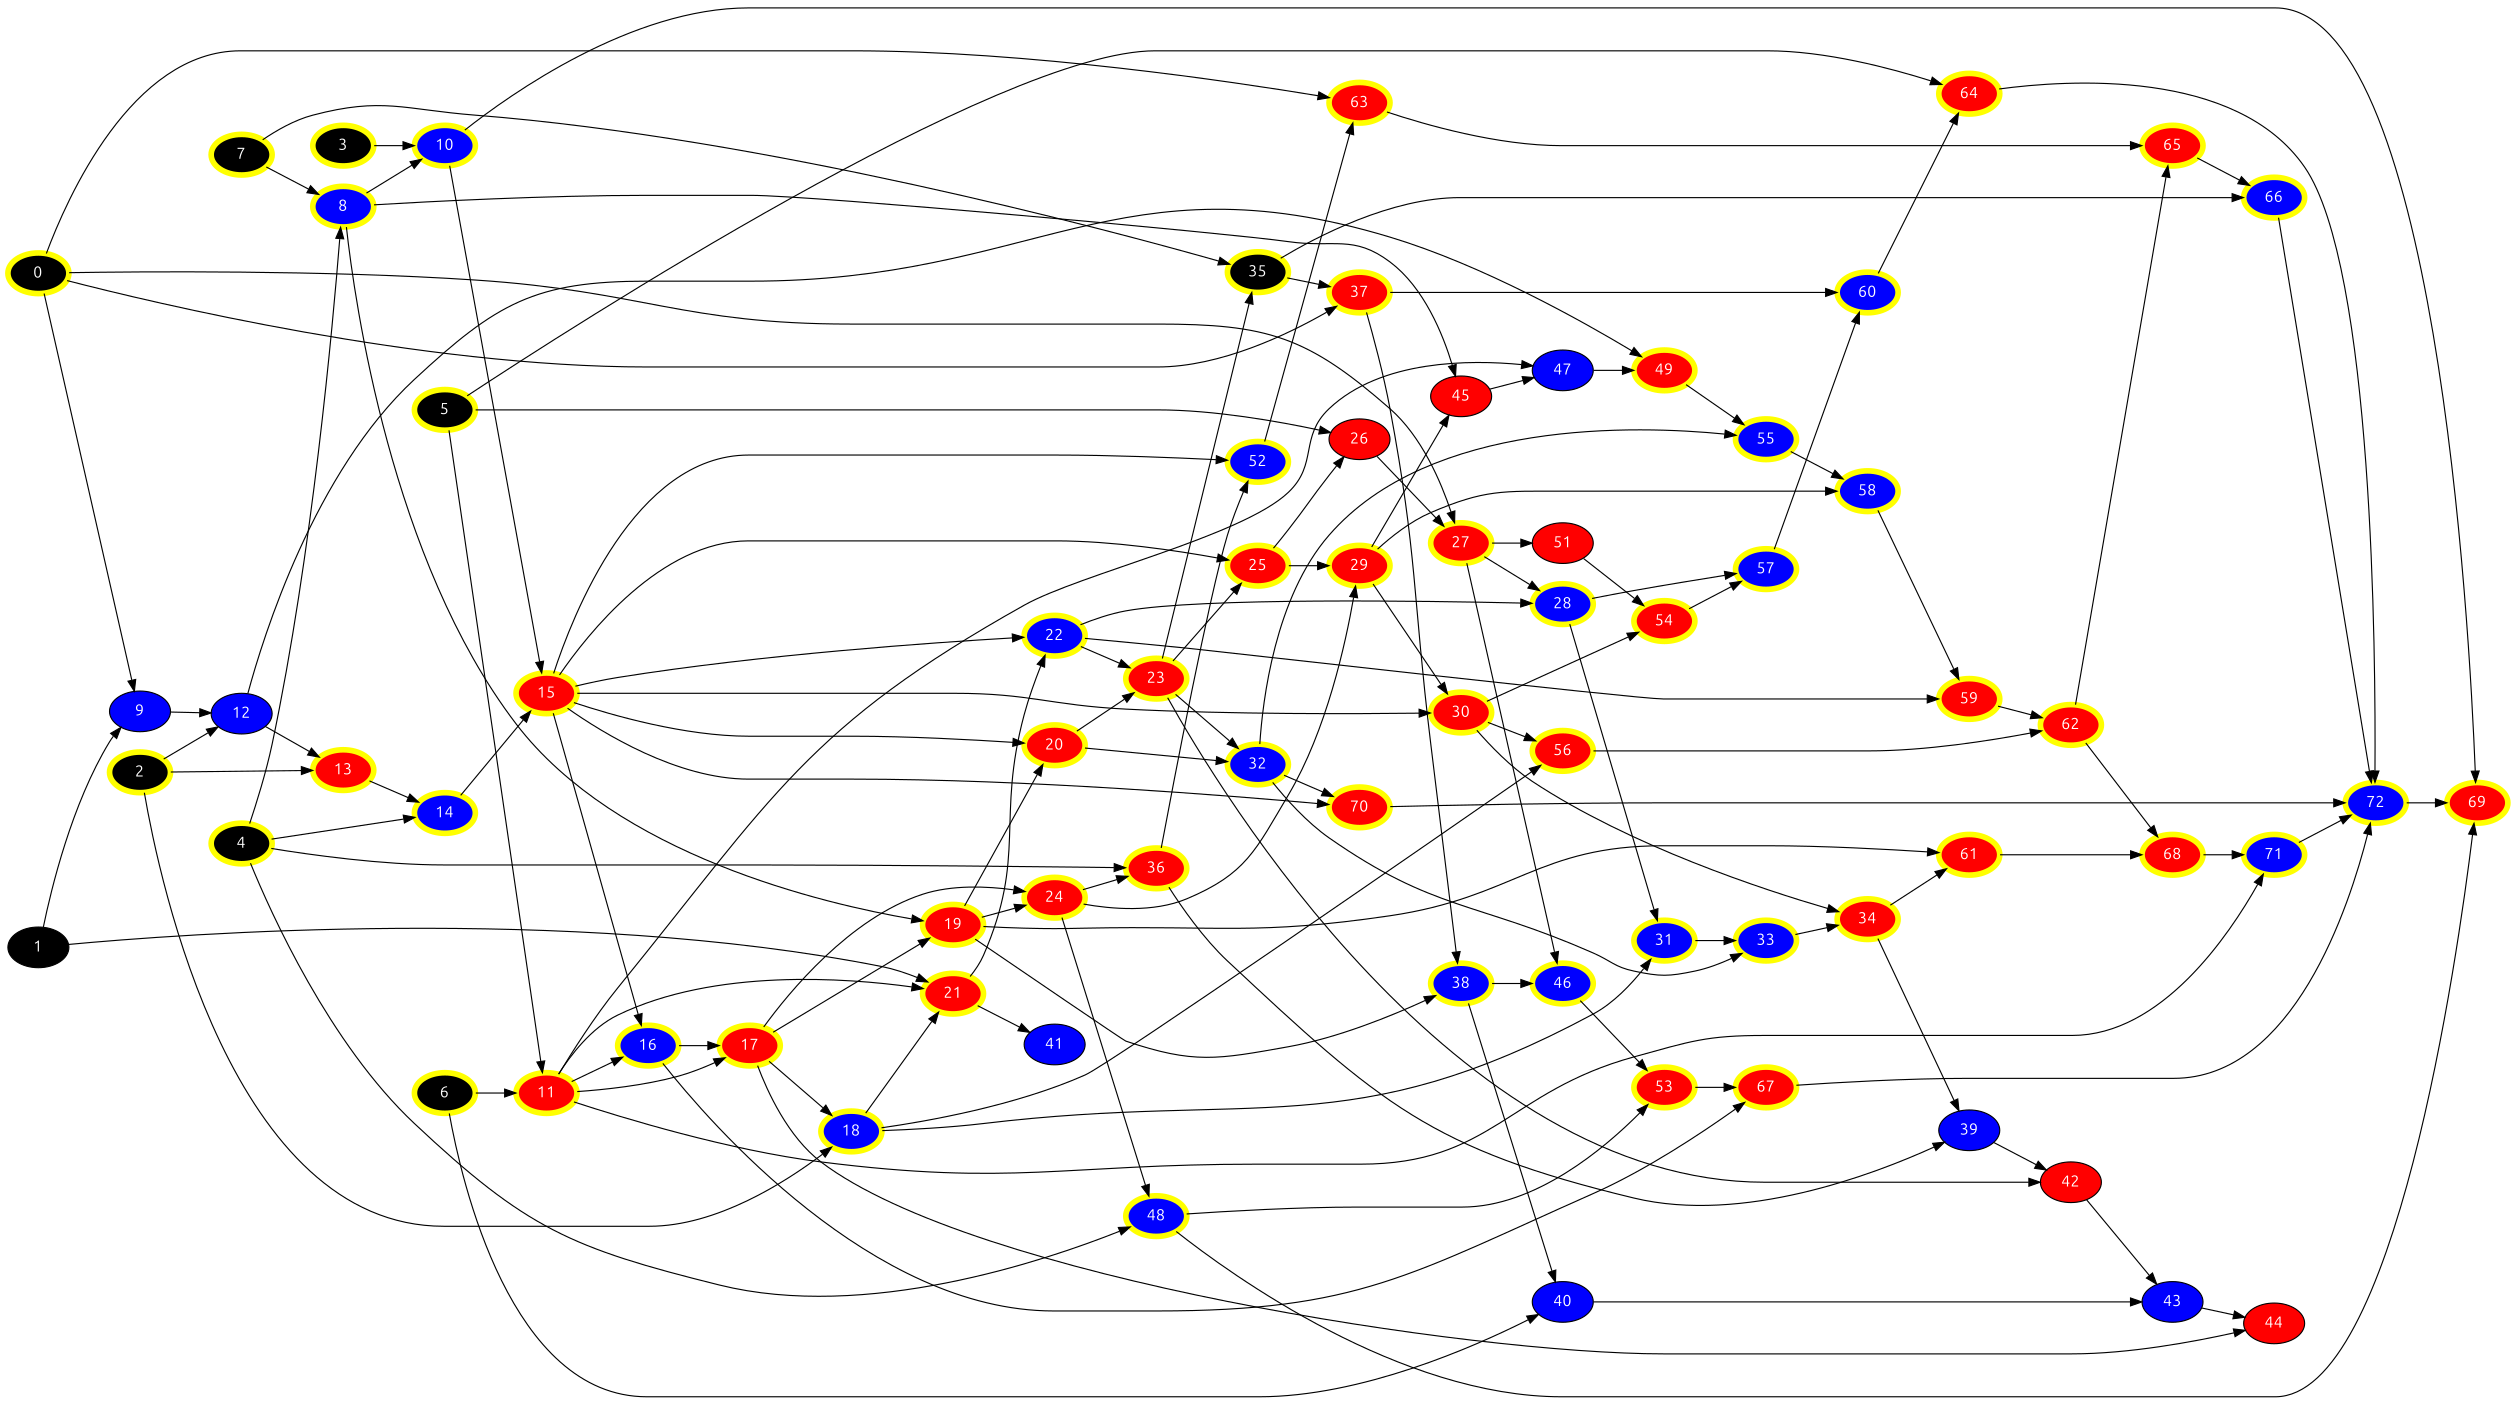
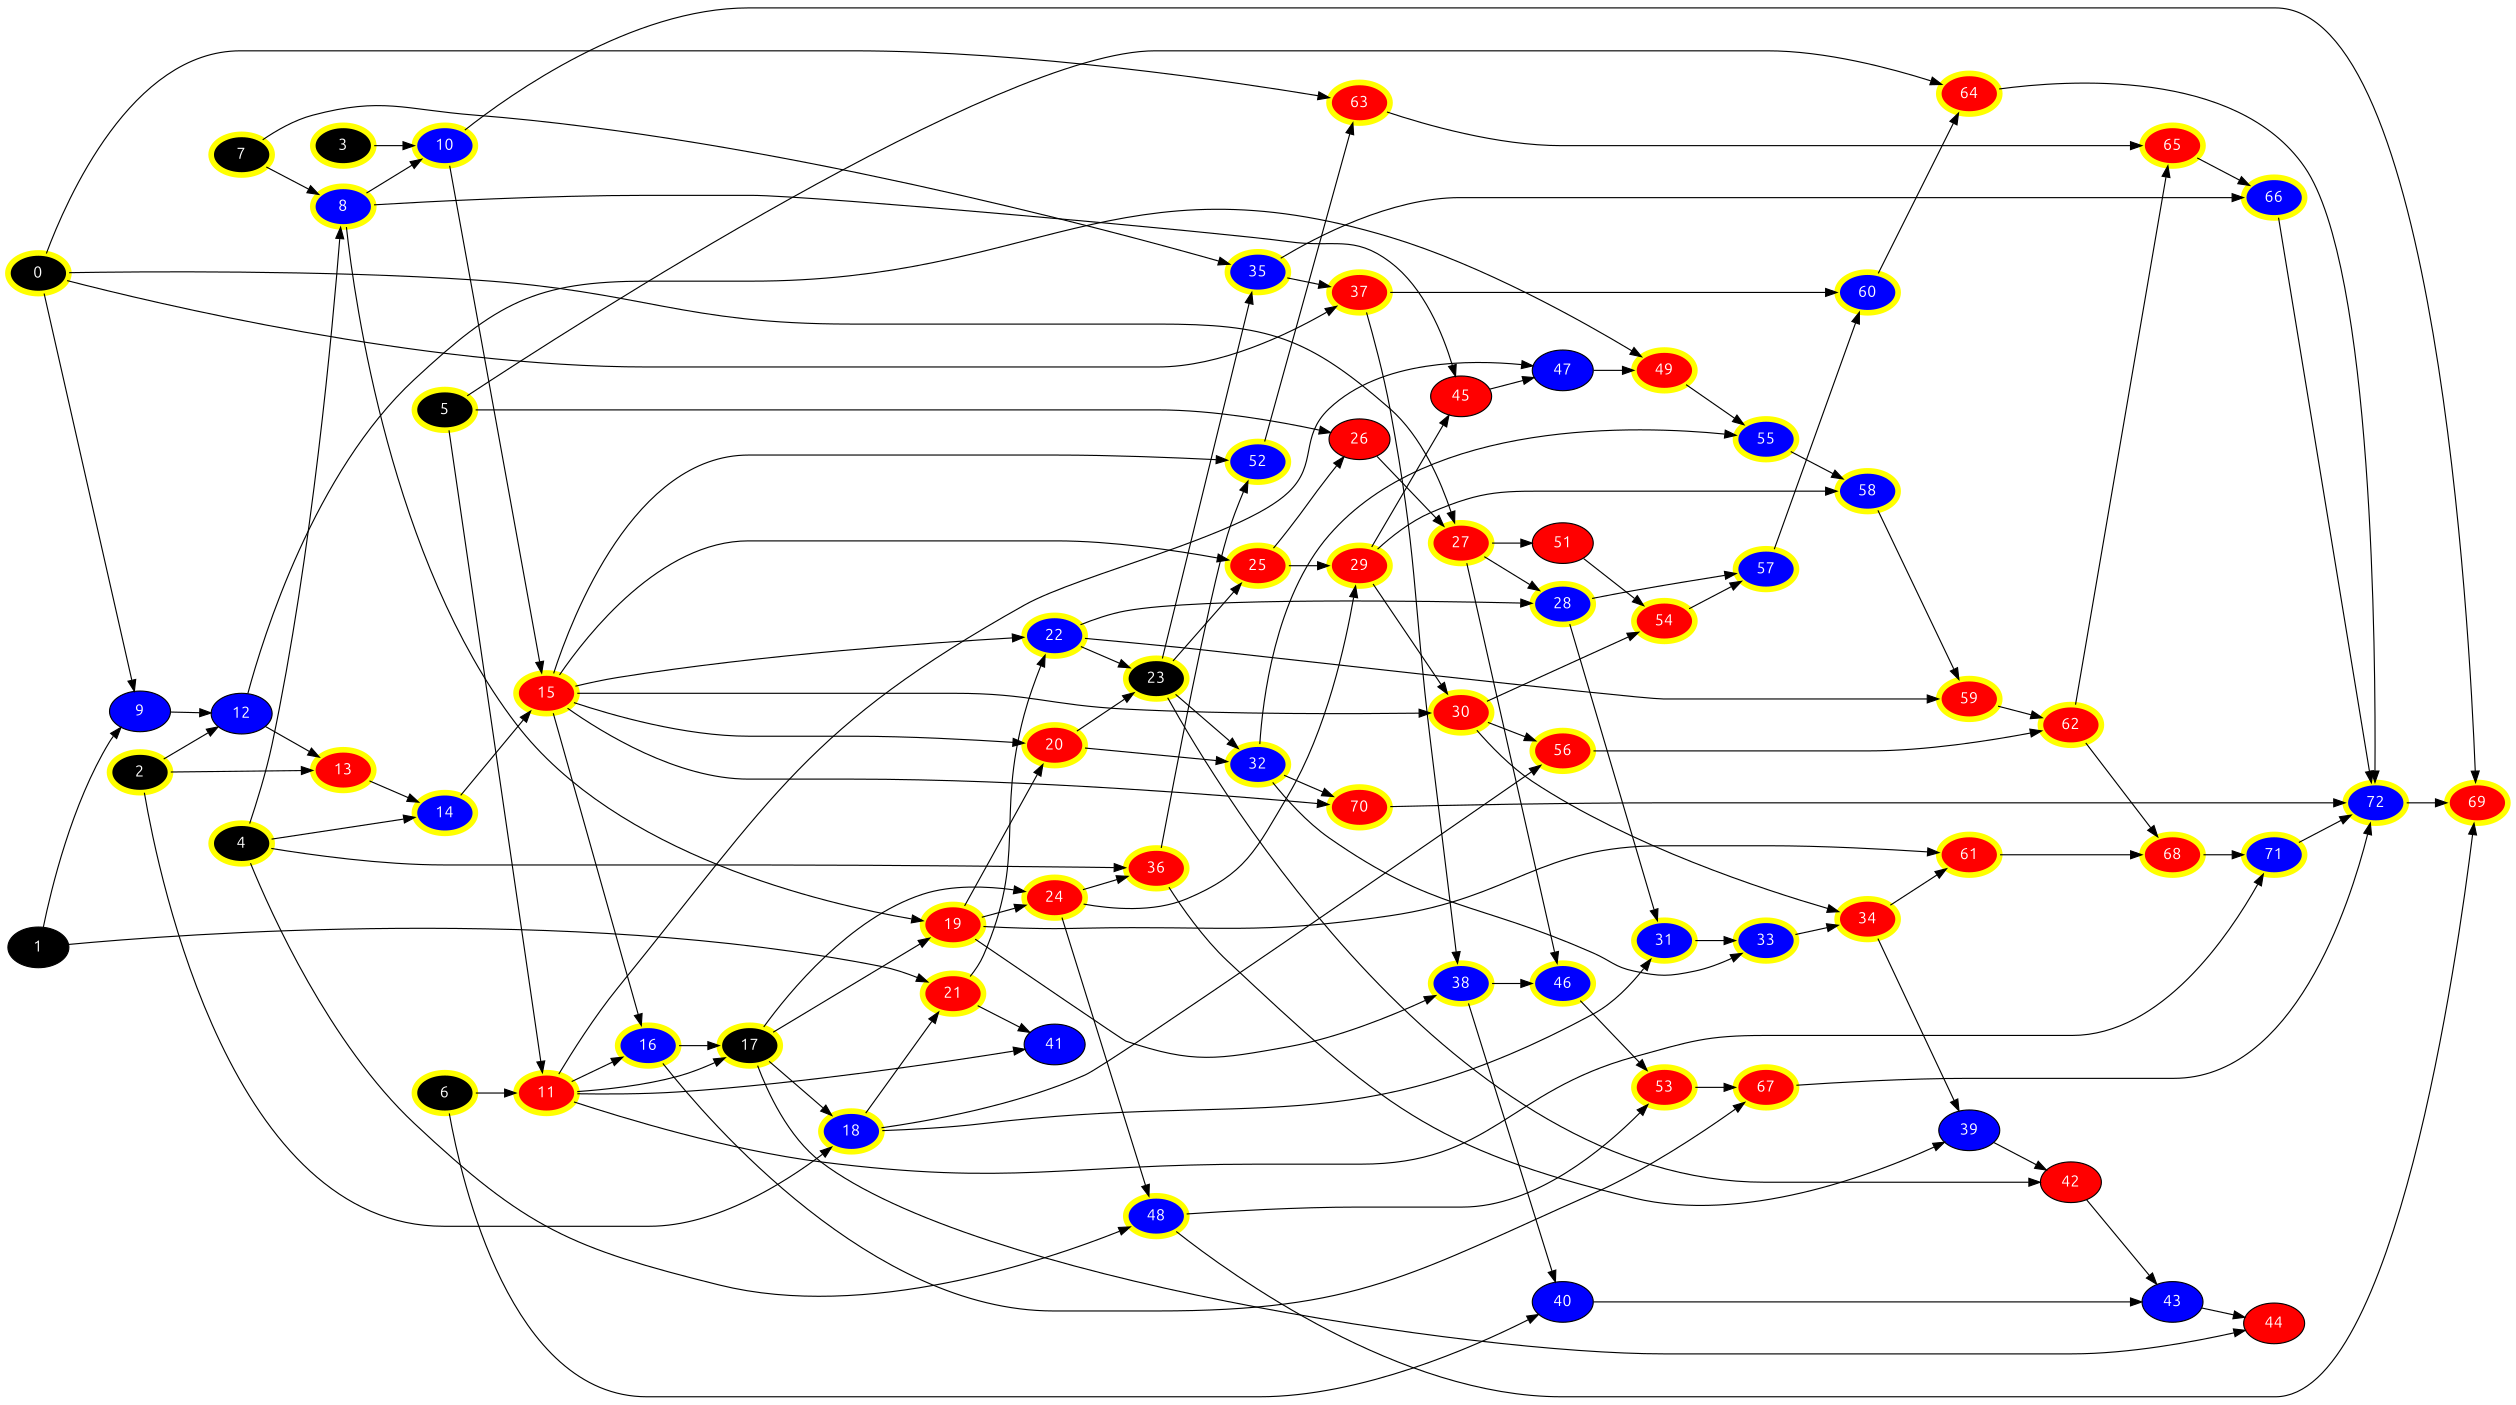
  digraph {
    fontname=Ubuntu
    rankdir=LR
    node [color=yellow fillcolor=red fontcolor=white fontname=Ubuntu penwidth=5 style=filled]
    edge [fontname=Ubuntu]
    0 [fillcolor=black]
    9 [fillcolor=blue color="" penwidth=""]
    27
    37
    63
    12 [fillcolor=blue color="" penwidth=""]
    28 [fillcolor=blue]
    46 [fillcolor=blue]
    51 [color="" penwidth=""]
    38 [fillcolor=blue]
    60 [fillcolor=blue]
    65
    1 [fillcolor=black color="" penwidth=""]
    21
    41 [fillcolor=blue color="" penwidth=""]
    22 [fillcolor=blue]
    2 [fillcolor=black]
    13
    18 [fillcolor=blue]
    49
    14 [fillcolor=blue]
    31 [fillcolor=blue]
    56
    3 [fillcolor=black]
    10 [fillcolor=blue]
    15
    69
    4 [fillcolor=black]
    8 [fillcolor=blue]
    36
    48 [fillcolor=blue]
    19
    45 [color="" penwidth=""]
    52 [fillcolor=blue]
    39 [fillcolor=blue color="" penwidth=""]
    53
    5 [fillcolor=black]
    11
    26 [color="" penwidth=""]
    64
    16 [fillcolor=blue]
-   17
+   17 [fillcolor=black]
    47 [fillcolor=blue color="" penwidth=""]
    71 [fillcolor=blue]
    72 [fillcolor=blue]
    6 [fillcolor=black]
    40 [fillcolor=blue color="" penwidth=""]
    43 [fillcolor=blue color="" penwidth=""]
    7 [fillcolor=black]
-   35 [fillcolor=black]
+   35 [fillcolor=blue]
    66 [fillcolor=blue]
    20
    24
    61
    25
    30
    70
    67
    44 [color="" penwidth=""]
    55 [fillcolor=blue]
-   23
+   23 [fillcolor=black]
    32 [fillcolor=blue]
    59
    29
    34
    54
    33 [fillcolor=blue]
    62
    68
    42 [color="" penwidth=""]
    57 [fillcolor=blue]
    58 [fillcolor=blue]
    0 -> 9
    0 -> 27
    0 -> 37
    0 -> 63
    9 -> 12
    27 -> 28
    27 -> 46
    27 -> 51
    37 -> 38
    37 -> 60
    63 -> 65
    12 -> 13
    12 -> 49
    28 -> 31
    28 -> 57
    46 -> 53
    51 -> 54
    38 -> 46
    38 -> 40
    60 -> 64
    65 -> 66
    1 -> 9
    1 -> 21
    21 -> 41
    21 -> 22
    22 -> 28
    22 -> 23
    22 -> 59
    2 -> 12
    2 -> 13
    2 -> 18
    13 -> 14
    18 -> 21
    18 -> 31
    18 -> 56
    49 -> 55
    14 -> 15
    31 -> 33
    56 -> 62
    3 -> 10
    10 -> 15
    10 -> 69
    15 -> 22
    15 -> 52
    15 -> 16
    15 -> 20
    15 -> 25
    15 -> 30
    15 -> 70
    4 -> 14
    4 -> 8
    4 -> 36
    4 -> 48
    8 -> 10
    8 -> 19
    8 -> 45
    36 -> 52
    36 -> 39
    48 -> 69
    48 -> 53
    19 -> 38
    19 -> 20
    19 -> 24
    19 -> 61
    45 -> 47
    52 -> 63
    39 -> 42
    53 -> 67
    5 -> 11
    5 -> 26
    5 -> 64
-   11 -> 21
+   11 -> 41
    11 -> 16
    11 -> 17
    11 -> 47
    11 -> 71
    26 -> 27
    64 -> 72
    16 -> 17
    16 -> 67
    17 -> 18
    17 -> 19
    17 -> 24
    17 -> 44
    47 -> 49
    71 -> 72
    72 -> 69
    6 -> 11
    6 -> 40
    40 -> 43
    43 -> 44
    7 -> 8
    7 -> 35
    35 -> 37
    35 -> 66
    66 -> 72
    20 -> 23
    20 -> 32
    24 -> 36
    24 -> 48
    24 -> 29
    61 -> 68
    25 -> 26
    25 -> 29
    30 -> 56
    30 -> 34
    30 -> 54
    70 -> 72
    67 -> 72
    55 -> 58
    23 -> 35
    23 -> 25
    23 -> 32
    23 -> 42
    32 -> 70
    32 -> 55
    32 -> 33
    59 -> 62
    29 -> 45
    29 -> 30
    29 -> 58
    34 -> 39
    34 -> 61
    54 -> 57
    33 -> 34
    62 -> 65
    62 -> 68
    68 -> 71
    42 -> 43
    57 -> 60
    58 -> 59
  }
